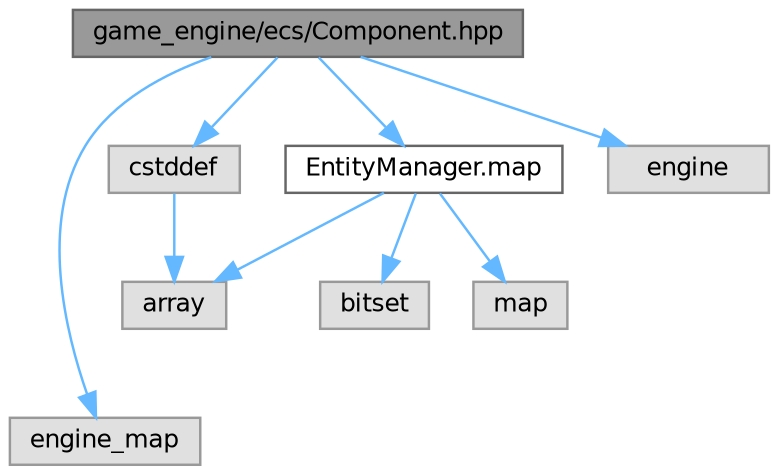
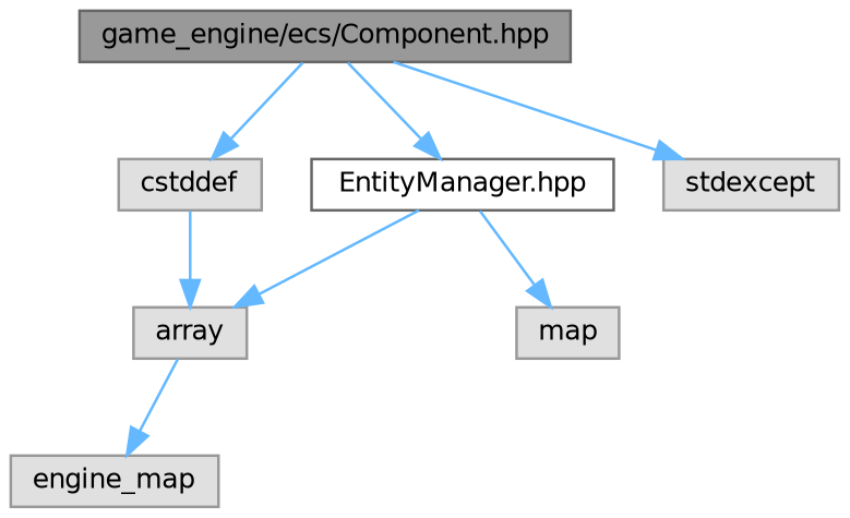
  digraph {
    node [color=grey60 fillcolor="#E0E0E0" fontname=Helvetica fontsize=10 shape=box style=filled]
    edge [color=steelblue1 fontname=Helvetica fontsize=10 labelfontname=Helvetica labelfontsize=10 style=solid]
    n1 [color=gray40 fillcolor=grey60 fontcolor=black height=0.2 label="game_engine/ecs/Component.hpp" width=0.4]
    n2 [height=0.2 label=cstddef width=0.4]
    n3 [height=0.2 label=engine_map width=0.4]
-   n4 [color=grey40 fillcolor=white height=0.2 label="EntityManager.map" width=0.4]
-   n5 [height=0.2 label=engine width=0.4]
+   n4 [color=grey40 fillcolor=white height=0.2 label="EntityManager.hpp" width=0.4]
+   n5 [height=0.2 label=stdexcept width=0.4]
    n6 [height=0.2 label=array width=0.4]
-   n7 [height=0.2 label=bitset width=0.4]
    n8 [height=0.2 label=map width=0.4]
    n1 -> n2
-   n1 -> n3
+   n6 -> n3
    n1 -> n4
    n1 -> n5
    n2 -> n6
    n4 -> n6
-   n4 -> n7
    n4 -> n8
  }
